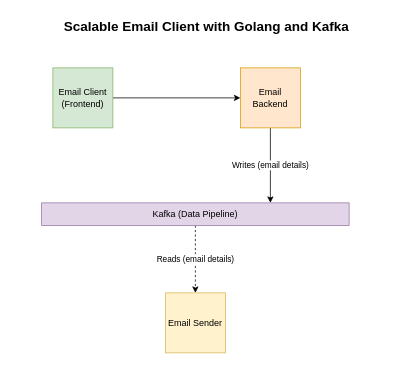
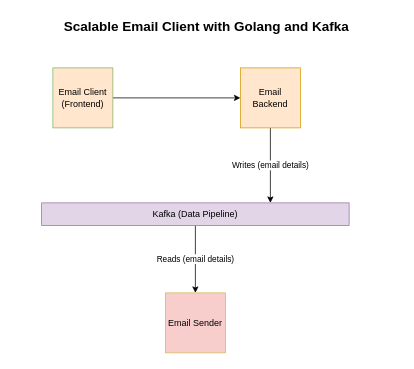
  <mxCell id="0" />
  <mxCell id="1" parent="0" />
- <mxCell id="2" value="Reads (email details)" style="edgeStyle=orthogonalEdgeStyle;rounded=0;orthogonalLoop=1;jettySize=auto;html=1;entryX=0.5;entryY=0;entryDx=0;entryDy=0;dashed=1;" edge="1" parent="1" source="3" target="4"><mxGeometry relative="1" as="geometry" /></mxCell>
+ <mxCell id="2" value="Reads (email details)" style="edgeStyle=orthogonalEdgeStyle;rounded=0;orthogonalLoop=1;jettySize=auto;html=1;entryX=0.5;entryY=0;entryDx=0;entryDy=0;" edge="1" parent="1" source="3" target="4"><mxGeometry relative="1" as="geometry" /></mxCell>
  <mxCell id="3" value="Kafka (Data Pipeline)" style="rounded=0;whiteSpace=wrap;html=1;fillColor=#e1d5e7;strokeColor=#9673a6;" vertex="1" parent="1"><mxGeometry x="55" y="270" width="410" height="30" as="geometry" /></mxCell>
- <mxCell id="4" value="Email Sender" style="whiteSpace=wrap;html=1;aspect=fixed;fillColor=#fff2cc;strokeColor=#d6b656;" vertex="1" parent="1"><mxGeometry x="220" y="390" width="80" height="80" as="geometry" /></mxCell>
+ <mxCell id="4" value="Email Sender" style="whiteSpace=wrap;html=1;aspect=fixed;fillColor=#f8cecc;strokeColor=#d6b656;" vertex="1" parent="1"><mxGeometry x="220" y="390" width="80" height="80" as="geometry" /></mxCell>
  <mxCell id="5" style="edgeStyle=orthogonalEdgeStyle;rounded=0;orthogonalLoop=1;jettySize=auto;html=1;" edge="1" parent="1" source="6" target="8"><mxGeometry relative="1" as="geometry" /></mxCell>
- <mxCell id="6" value="Email Client (Frontend)" style="whiteSpace=wrap;html=1;aspect=fixed;labelBackgroundColor=none;fillColor=#d5e8d4;strokeColor=#82b366;" vertex="1" parent="1"><mxGeometry x="70" y="90" width="80" height="80" as="geometry" /></mxCell>
+ <mxCell id="6" value="Email Client (Frontend)" style="whiteSpace=wrap;html=1;aspect=fixed;labelBackgroundColor=none;fillColor=#ffe6cc;strokeColor=#82b366;" vertex="1" parent="1"><mxGeometry x="70" y="90" width="80" height="80" as="geometry" /></mxCell>
  <mxCell id="7" value="Writes (email details)" style="edgeStyle=orthogonalEdgeStyle;rounded=0;orthogonalLoop=1;jettySize=auto;html=1;" edge="1" parent="1" source="8"><mxGeometry relative="1" as="geometry"><mxPoint x="360" y="270" as="targetPoint" /></mxGeometry></mxCell>
  <mxCell id="8" value="Email Backend" style="whiteSpace=wrap;html=1;aspect=fixed;fillColor=#ffe6cc;strokeColor=#d79b00;" vertex="1" parent="1"><mxGeometry x="320" y="90" width="80" height="80" as="geometry" /></mxCell>
  <mxCell id="9" value="&lt;b&gt;&lt;font style=&quot;font-size: 18px;&quot;&gt;Scalable Email Client with Golang and Kafka&lt;/font&gt;&lt;/b&gt;" style="text;html=1;strokeColor=none;fillColor=none;align=center;verticalAlign=middle;whiteSpace=wrap;rounded=0;labelBackgroundColor=none;" vertex="1" parent="1"><mxGeometry x="20" y="20" width="510" height="30" as="geometry" /></mxCell>
